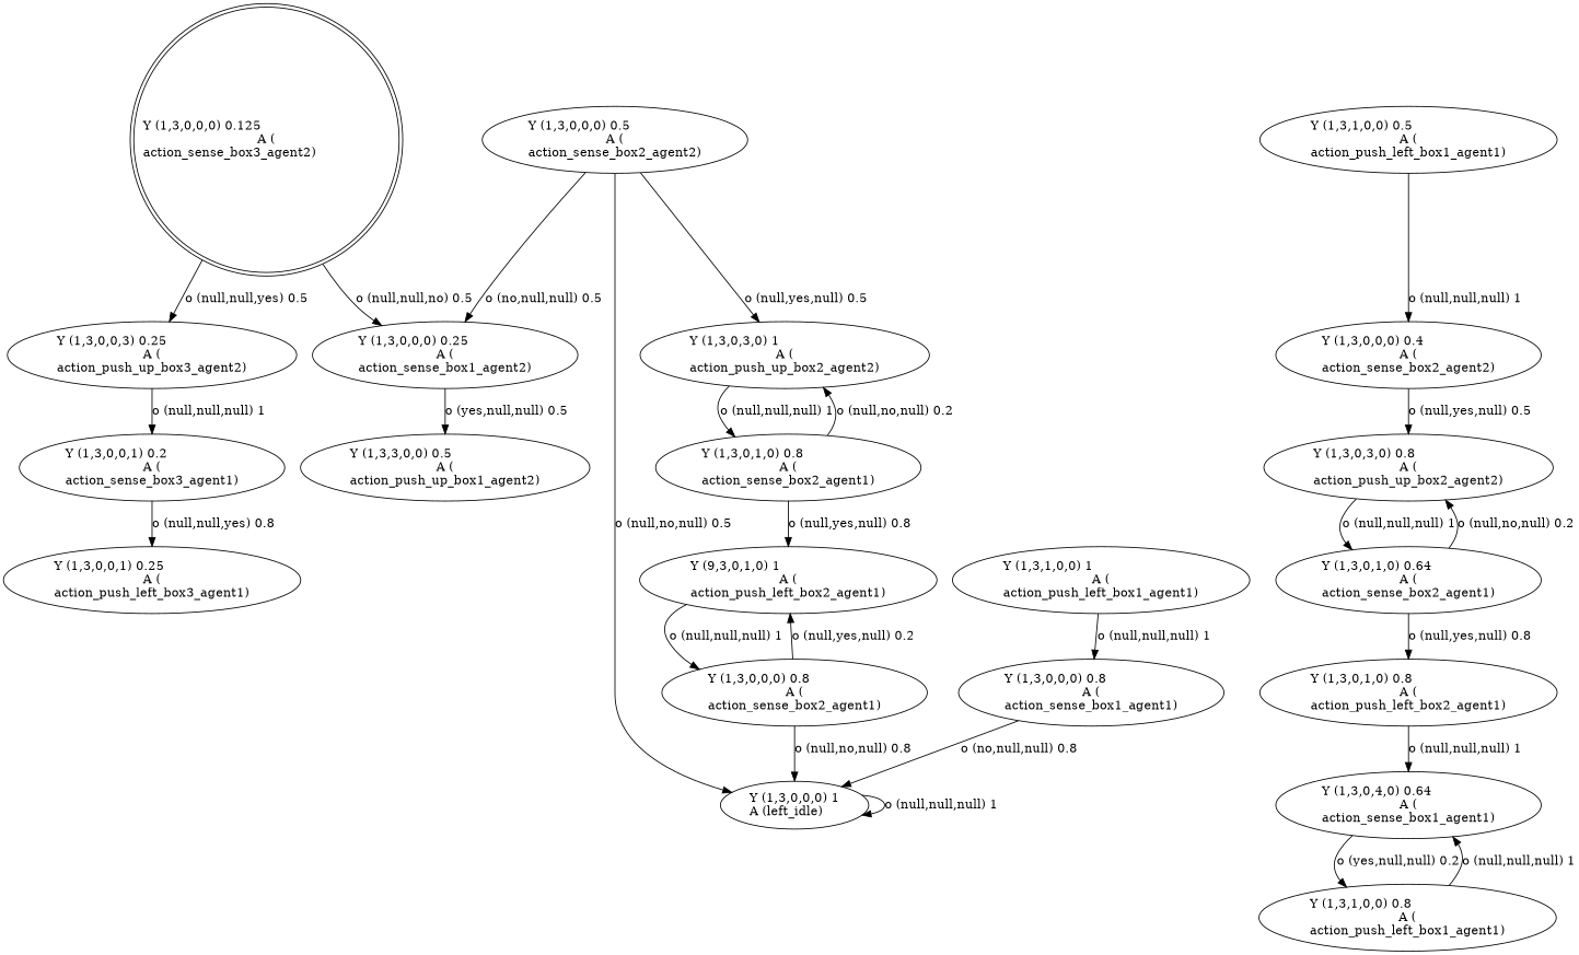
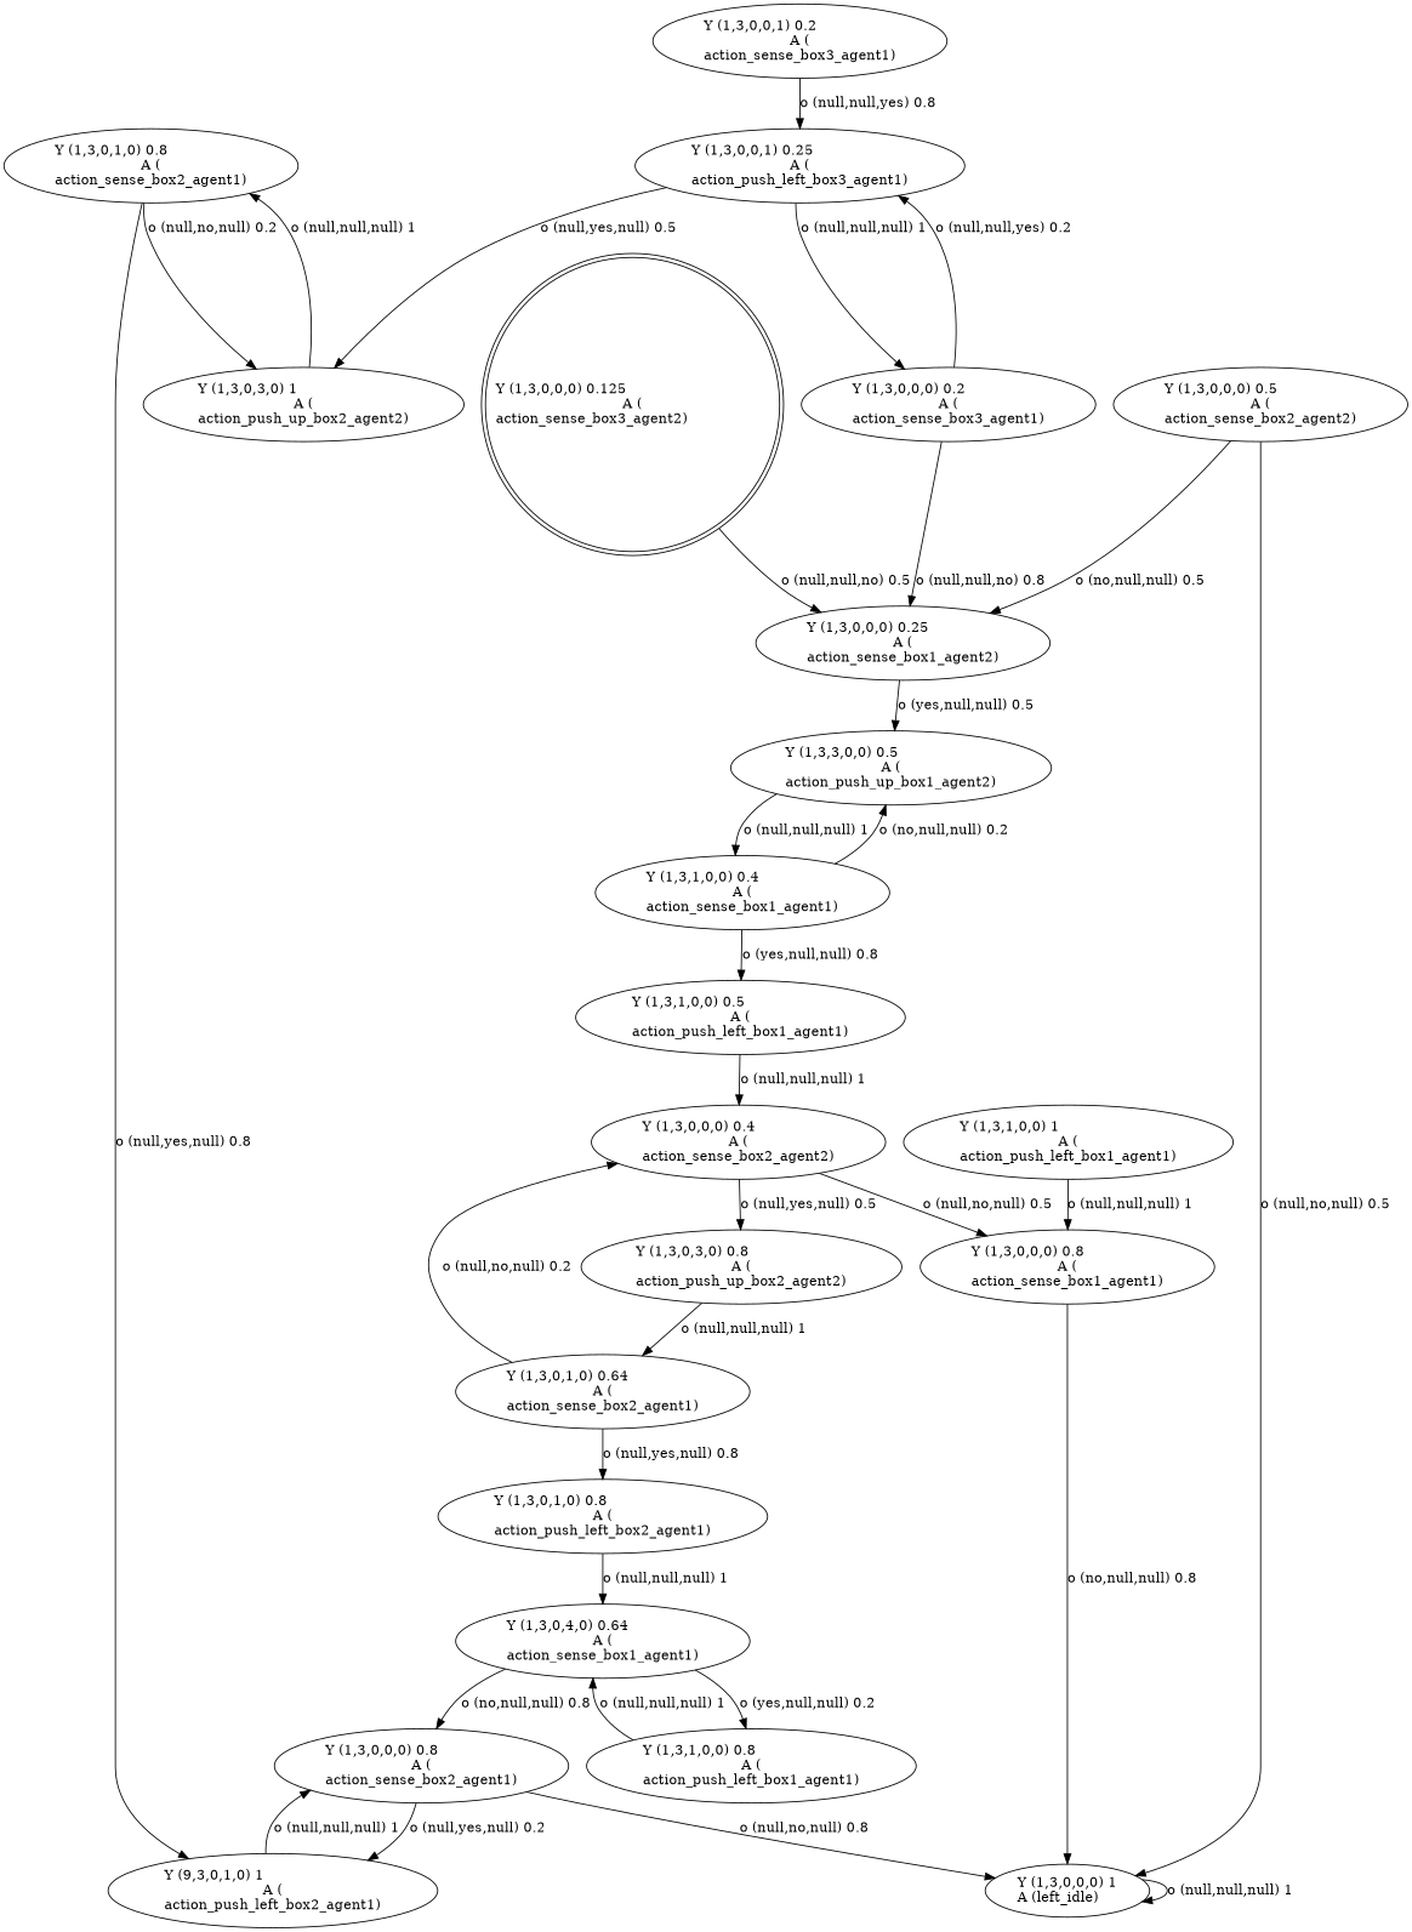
  digraph {
    n1 [label="Y (1,3,0,0,0) 0.125\lA (\naction_sense_box3_agent2)\l" labeljust=l shape=doublecircle]
-   n2 [label="Y (1,3,0,0,3) 0.25\lA (\naction_push_up_box3_agent2)\l"]
    n3 [label="Y (1,3,0,0,0) 0.25\lA (\naction_sense_box1_agent2)\l"]
    n4 [label="Y (1,3,0,0,1) 0.2\lA (\naction_sense_box3_agent1)\l"]
    n5 [label="Y (1,3,3,0,0) 0.5\lA (\naction_push_up_box1_agent2)\l"]
    n6 [label="Y (1,3,1,0,0) 0.5\lA (\naction_push_left_box1_agent1)\l"]
    n7 [label="Y (1,3,0,0,0) 0.4\lA (\naction_sense_box2_agent2)\l"]
    n8 [label="Y (1,3,0,0,0) 0.8\lA (\naction_sense_box1_agent1)\l"]
    n9 [label="Y (1,3,0,3,0) 0.8\lA (\naction_push_up_box2_agent2)\l"]
    n10 [label="Y (1,3,1,0,0) 1\lA (\naction_push_left_box1_agent1)\l"]
    n11 [label="Y (1,3,0,0,0) 1\lA (left_idle)\l"]
    n12 [label="Y (1,3,0,1,0) 0.64\lA (\naction_sense_box2_agent1)\l"]
+   n13 [label="Y (1,3,1,0,0) 0.4\lA (\naction_sense_box1_agent1)\l"]
    n14 [label="Y (1,3,0,0,1) 0.25\lA (\naction_push_left_box3_agent1)\l"]
+   n15 [label="Y (1,3,0,0,0) 0.2\lA (\naction_sense_box3_agent1)\l"]
    n16 [label="Y (1,3,0,1,0) 0.8\lA (\naction_push_left_box2_agent1)\l"]
    n17 [label="Y (1,3,0,3,0) 1\lA (\naction_push_up_box2_agent2)\l"]
    n18 [label="Y (1,3,0,1,0) 0.8\lA (\naction_sense_box2_agent1)\l"]
    n19 [label="Y (9,3,0,1,0) 1\lA (\naction_push_left_box2_agent1)\l"]
    n20 [label="Y (1,3,0,4,0) 0.64\lA (\naction_sense_box1_agent1)\l"]
    n21 [label="Y (1,3,0,0,0) 0.8\lA (\naction_sense_box2_agent1)\l"]
    n22 [label="Y (1,3,1,0,0) 0.8\lA (\naction_push_left_box1_agent1)\l"]
    n23 [label="Y (1,3,0,0,0) 0.5\lA (\naction_sense_box2_agent2)\l"]
-   n1 -> n2 [label="o (null,null,yes) 0.5\l"]
    n1 -> n3 [label="o (null,null,no) 0.5\l"]
-   n2 -> n4 [label="o (null,null,null) 1\l"]
    n3 -> n5 [label="o (yes,null,null) 0.5\l"]
    n4 -> n14 [label="o (null,null,yes) 0.8\l"]
+   n5 -> n13 [label="o (null,null,null) 1\l"]
    n6 -> n7 [label="o (null,null,null) 1\l"]
+   n7 -> n8 [label="o (null,no,null) 0.5\l"]
    n7 -> n9 [label="o (null,yes,null) 0.5\l"]
    n8 -> n11 [label="o (no,null,null) 0.8\l"]
    n9 -> n12 [label="o (null,null,null) 1\l"]
    n10 -> n8 [label="o (null,null,null) 1\l"]
    n11 -> n11 [label="o (null,null,null) 1\l"]
-   n12 -> n9 [label="o (null,no,null) 0.2\l"]
+   n12 -> n7 [label="o (null,no,null) 0.2\l"]
    n12 -> n16 [label="o (null,yes,null) 0.8\l"]
+   n13 -> n5 [label="o (no,null,null) 0.2\l"]
+   n13 -> n6 [label="o (yes,null,null) 0.8\l"]
+   n14 -> n15 [label="o (null,null,null) 1\l"]
+   n15 -> n3 [label="o (null,null,no) 0.8\l"]
+   n15 -> n14 [label="o (null,null,yes) 0.2\l"]
    n16 -> n20 [label="o (null,null,null) 1\l"]
    n17 -> n18 [label="o (null,null,null) 1\l"]
    n18 -> n17 [label="o (null,no,null) 0.2\l"]
    n18 -> n19 [label="o (null,yes,null) 0.8\l"]
    n19 -> n21 [label="o (null,null,null) 1\l"]
+   n20 -> n21 [label="o (no,null,null) 0.8\l"]
    n20 -> n22 [label="o (yes,null,null) 0.2\l"]
    n21 -> n11 [label="o (null,no,null) 0.8\l"]
    n21 -> n19 [label="o (null,yes,null) 0.2\l"]
    n22 -> n20 [label="o (null,null,null) 1\l"]
    n23 -> n3 [label="o (no,null,null) 0.5\l"]
    n23 -> n11 [label="o (null,no,null) 0.5\l"]
-   n23 -> n17 [label="o (null,yes,null) 0.5\l"]
+   n14 -> n17 [label="o (null,yes,null) 0.5\l"]
  }
